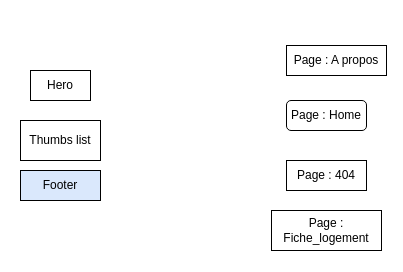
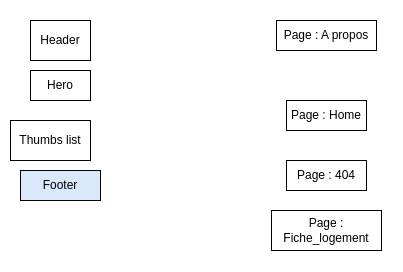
  <mxCell id="0" />
  <mxCell id="1" parent="0" />
+ <mxCell id="2" value="Header" style="rounded=0;whiteSpace=wrap;html=1;" vertex="1" parent="1"><mxGeometry x="30" y="20" width="60" height="40" as="geometry" /></mxCell>
  <mxCell id="3" value="Hero" style="rounded=0;whiteSpace=wrap;html=1;" vertex="1" parent="1"><mxGeometry x="30" y="70" width="60" height="30" as="geometry" /></mxCell>
- <mxCell id="4" value="Thumbs list" style="rounded=0;whiteSpace=wrap;html=1;" vertex="1" parent="1"><mxGeometry x="20" y="120" width="80" height="40" as="geometry" /></mxCell>
+ <mxCell id="4" value="Thumbs list" style="rounded=0;whiteSpace=wrap;html=1;" vertex="1" parent="1"><mxGeometry x="10" y="120" width="80" height="40" as="geometry" /></mxCell>
  <mxCell id="5" value="Footer" style="rounded=0;whiteSpace=wrap;html=1;fillColor=#dae8fc;" vertex="1" parent="1"><mxGeometry x="20" y="170" width="80" height="30" as="geometry" /></mxCell>
- <mxCell id="6" value="Page : A propos" style="rounded=0;whiteSpace=wrap;html=1;" vertex="1" parent="1"><mxGeometry x="286" y="45" width="100" height="30" as="geometry" /></mxCell>
- <mxCell id="7" value="Page : Home" style="whiteSpace=wrap;html=1;rounded=1;" vertex="1" parent="1"><mxGeometry x="286" y="100" width="80" height="30" as="geometry" /></mxCell>
+ <mxCell id="6" value="Page : A propos" style="rounded=0;whiteSpace=wrap;html=1;" vertex="1" parent="1"><mxGeometry x="276" y="20" width="100" height="30" as="geometry" /></mxCell>
+ <mxCell id="7" value="Page : Home" style="rounded=0;whiteSpace=wrap;html=1;" vertex="1" parent="1"><mxGeometry x="286" y="100" width="80" height="30" as="geometry" /></mxCell>
  <mxCell id="8" value="Page : 404" style="rounded=0;whiteSpace=wrap;html=1;" vertex="1" parent="1"><mxGeometry x="286" y="160" width="80" height="30" as="geometry" /></mxCell>
  <mxCell id="9" value="Page : Fiche_logement" style="rounded=0;whiteSpace=wrap;html=1;" vertex="1" parent="1"><mxGeometry x="271" y="210" width="110" height="40" as="geometry" /></mxCell>
